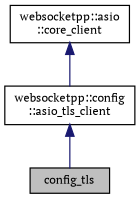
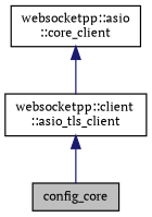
  digraph {
    fontname="PT Serif"
    node [color=black fillcolor=white fontname="PT Serif" fontsize=10 shape=record style=filled]
    edge [color=midnightblue dir=back fontname="PT Serif" fontsize=10 labelfontname=Helvetica labelfontsize=10 style=solid]
-   n1 [fillcolor=grey75 fontcolor=black height=0.2 label=config_tls width=0.4]
-   n2 [height=0.2 label="websocketpp::config\l::asio_tls_client" width=0.4]
+   n1 [fillcolor=grey75 fontcolor=black height=0.2 label=config_core width=0.4]
+   n2 [height=0.2 label="websocketpp::client\l::asio_tls_client" width=0.4]
    n3 [height=0.2 label="websocketpp::asio\l::core_client" width=0.4]
    n2 -> n1
    n3 -> n2
  }
